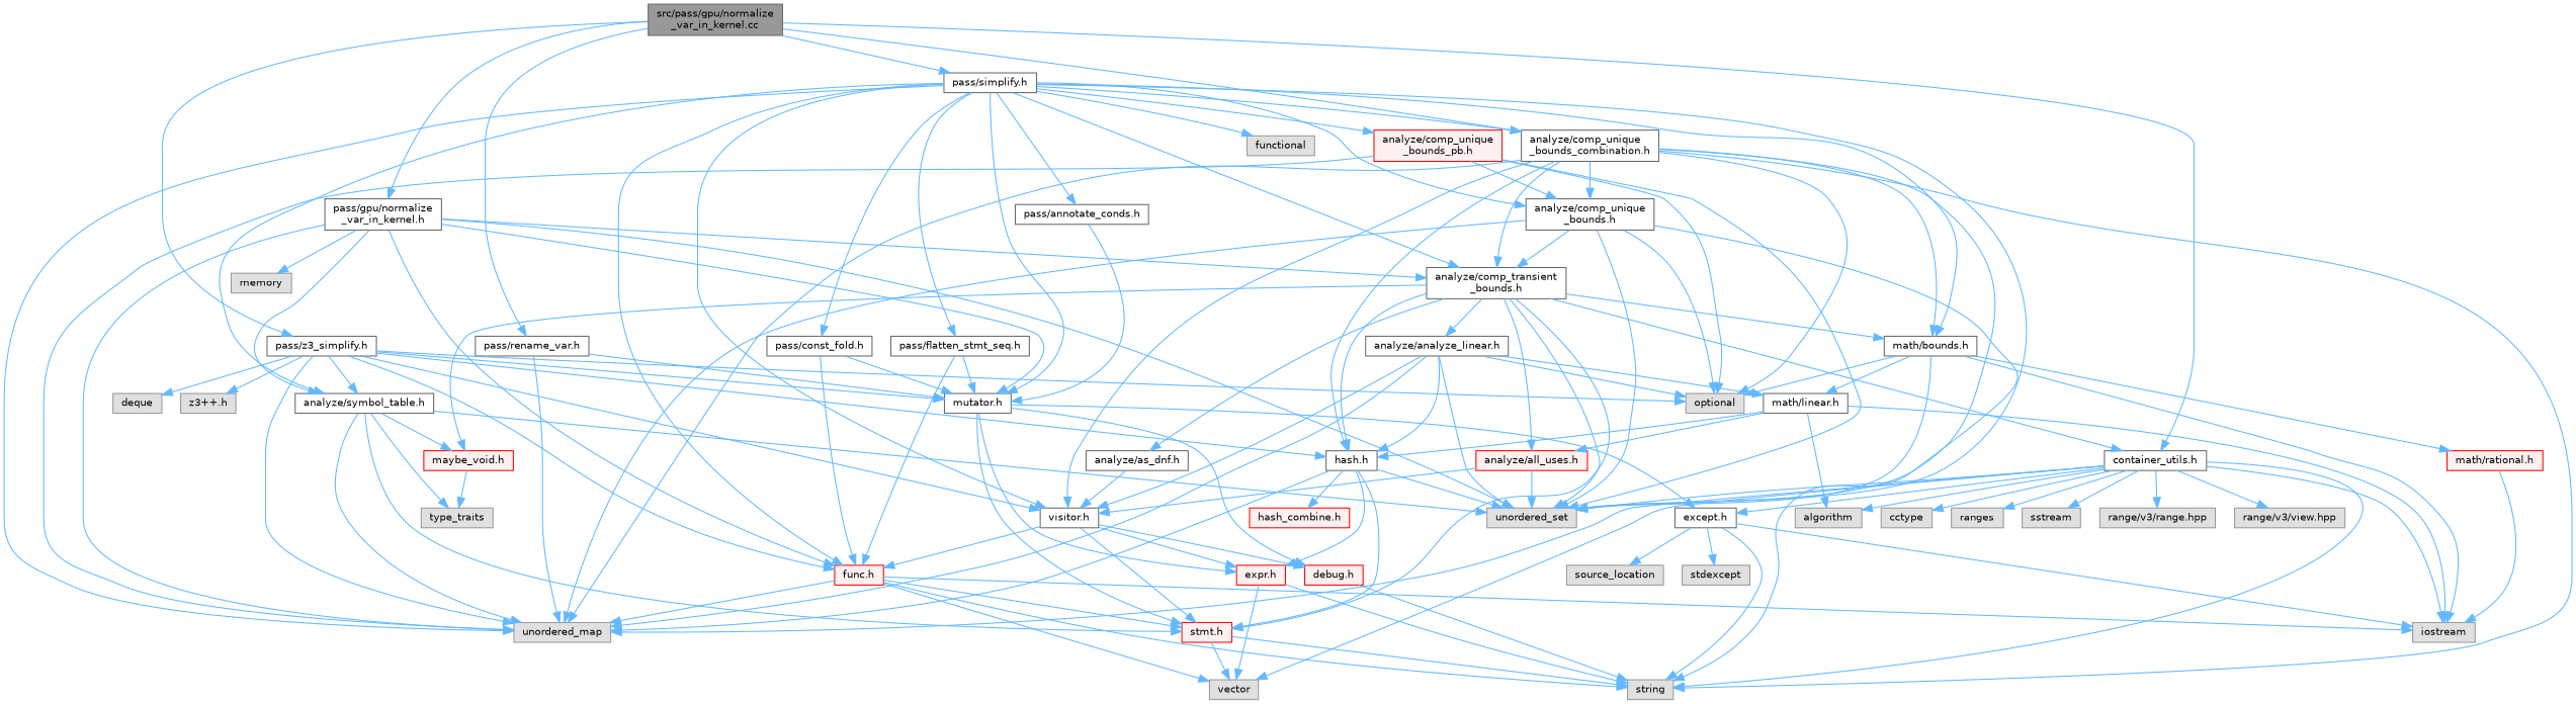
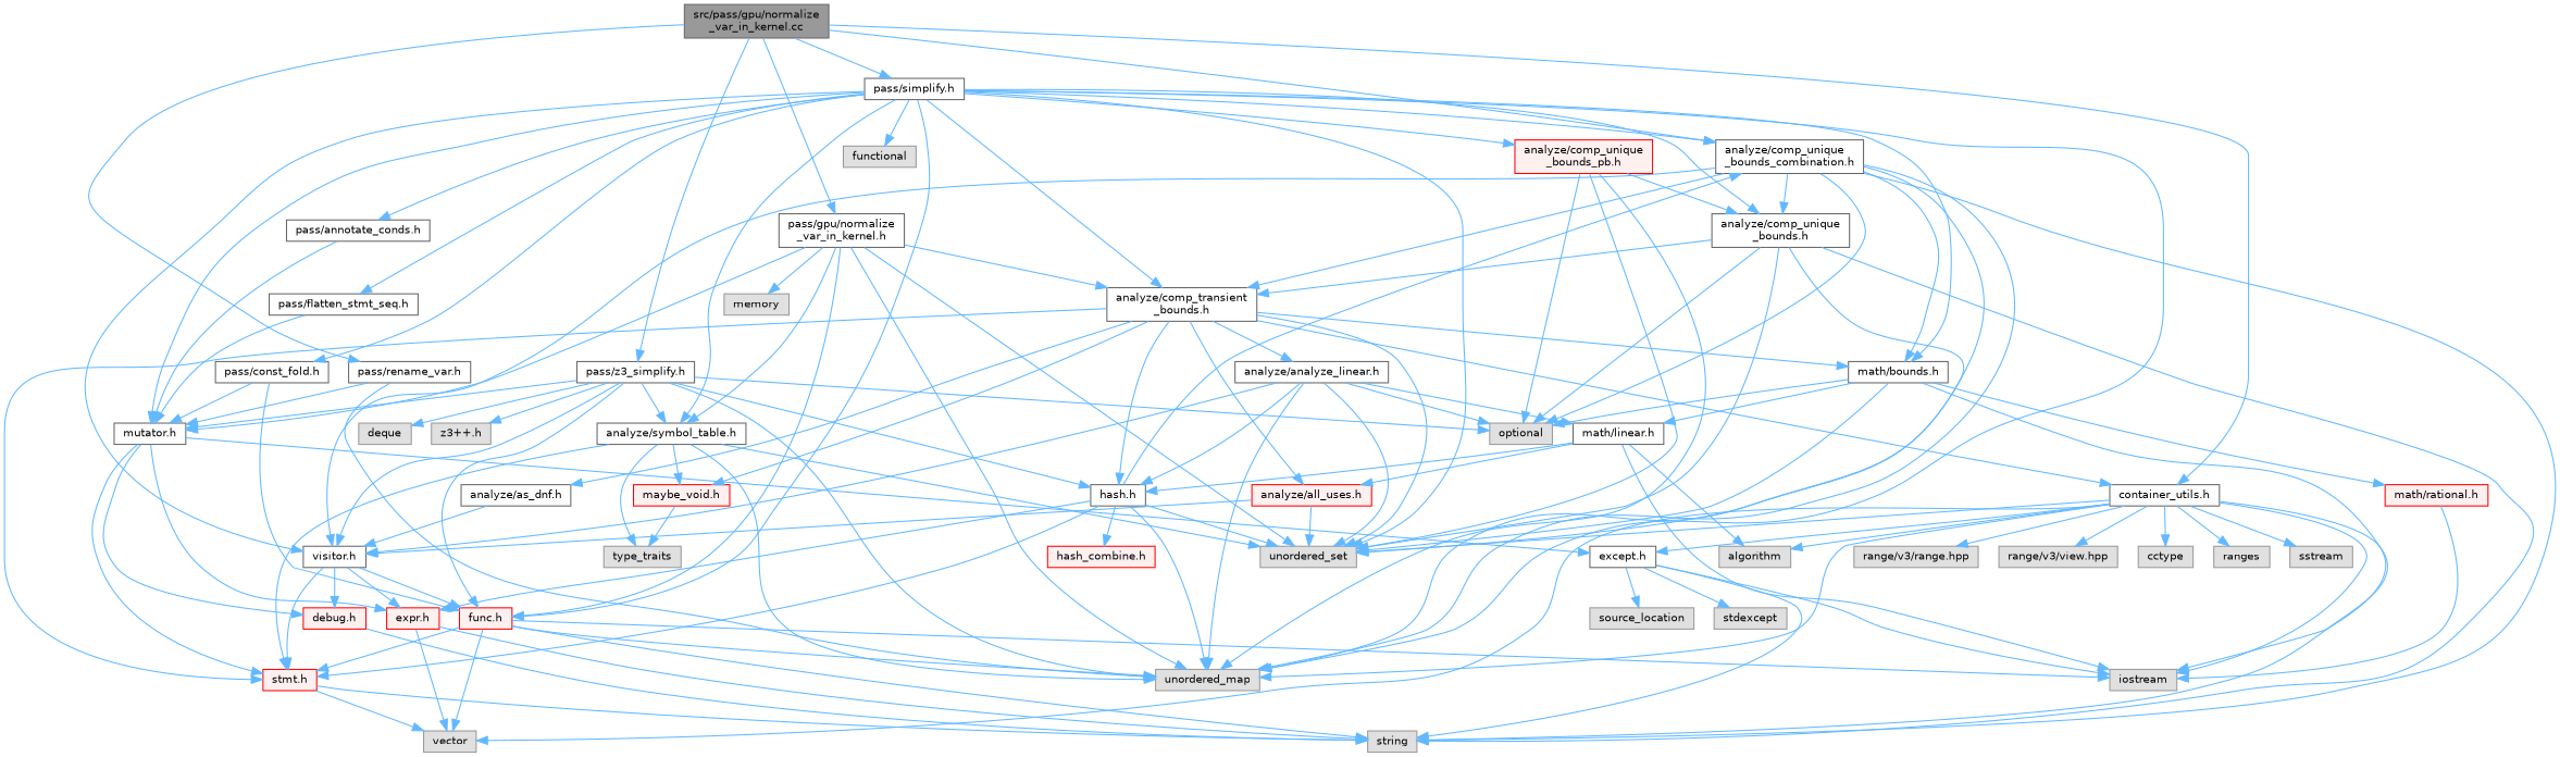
  digraph {
    node [color=grey40 fillcolor=white fontname=Helvetica fontsize=10 shape=box style=filled]
    edge [color=steelblue1 fontname=Helvetica fontsize=10 labelfontname=Helvetica labelfontsize=10 style=solid]
    n1 [color=gray40 fillcolor=grey60 fontcolor=black height=0.2 label="src/pass/gpu/normalize\l_var_in_kernel.cc" width=0.4]
    n2 [height=0.2 label="analyze/comp_unique\l_bounds_combination.h" width=0.4]
    n3 [height=0.2 label="container_utils.h" width=0.4]
    n4 [height=0.2 label="pass/gpu/normalize\l_var_in_kernel.h" width=0.4]
    n5 [height=0.2 label="pass/rename_var.h" width=0.4]
    n6 [height=0.2 label="pass/simplify.h" width=0.4]
    n7 [height=0.2 label="pass/z3_simplify.h" width=0.4]
    n8 [color=grey60 fillcolor="#E0E0E0" height=0.2 label=optional width=0.4]
    n9 [color=grey60 fillcolor="#E0E0E0" height=0.2 label=string width=0.4]
    n10 [color=grey60 fillcolor="#E0E0E0" height=0.2 label=unordered_map width=0.4]
    n11 [color=grey60 fillcolor="#E0E0E0" height=0.2 label=unordered_set width=0.4]
    n12 [height=0.2 label="analyze/comp_transient\l_bounds.h" width=0.4]
    n13 [height=0.2 label="visitor.h" width=0.4]
    n14 [height=0.2 label="hash.h" width=0.4]
    n15 [height=0.2 label="math/bounds.h" width=0.4]
    n16 [height=0.2 label="analyze/comp_unique\l_bounds.h" width=0.4]
    n17 [color=grey60 fillcolor="#E0E0E0" height=0.2 label=vector width=0.4]
    n18 [color=grey60 fillcolor="#E0E0E0" height=0.2 label=iostream width=0.4]
    n19 [color=grey60 fillcolor="#E0E0E0" height=0.2 label=algorithm width=0.4]
    n20 [color=grey60 fillcolor="#E0E0E0" height=0.2 label=cctype width=0.4]
    n21 [color=grey60 fillcolor="#E0E0E0" height=0.2 label=ranges width=0.4]
    n22 [color=grey60 fillcolor="#E0E0E0" height=0.2 label=sstream width=0.4]
    n23 [color=grey60 fillcolor="#E0E0E0" height=0.2 label="range/v3/range.hpp" width=0.4]
    n24 [color=grey60 fillcolor="#E0E0E0" height=0.2 label="range/v3/view.hpp" width=0.4]
    n25 [height=0.2 label="except.h" width=0.4]
    n26 [color=red fillcolor="#FFF0F0" height=0.2 label="func.h" width=0.4]
    n27 [height=0.2 label="analyze/symbol_table.h" width=0.4]
    n28 [color=grey60 fillcolor="#E0E0E0" height=0.2 label=memory width=0.4]
    n29 [height=0.2 label="mutator.h" width=0.4]
    n30 [color=grey60 fillcolor="#E0E0E0" height=0.2 label=functional width=0.4]
    n31 [color=red fillcolor="#FFF0F0" height=0.2 label="analyze/comp_unique\l_bounds_pb.h" width=0.4]
    n32 [height=0.2 label="pass/annotate_conds.h" width=0.4]
    n33 [height=0.2 label="pass/const_fold.h" width=0.4]
    n34 [height=0.2 label="pass/flatten_stmt_seq.h" width=0.4]
    n35 [color=grey60 fillcolor="#E0E0E0" height=0.2 label=deque width=0.4]
    n36 [color=grey60 fillcolor="#E0E0E0" height=0.2 label="z3++.h" width=0.4]
    n37 [color=red fillcolor="#FFF0F0" height=0.2 label="analyze/all_uses.h" width=0.4]
    n38 [color=red fillcolor="#FFF0F0" height=0.2 label="stmt.h" width=0.4]
    n39 [height=0.2 label="analyze/analyze_linear.h" width=0.4]
    n40 [height=0.2 label="analyze/as_dnf.h" width=0.4]
    n41 [color=red fillcolor="#FFF0F0" height=0.2 label="maybe_void.h" width=0.4]
    n42 [color=red fillcolor="#FFF0F0" height=0.2 label="debug.h" width=0.4]
    n43 [color=red fillcolor="#FFF0F0" height=0.2 label="expr.h" width=0.4]
    n44 [color=red fillcolor="#FFF0F0" height=0.2 label="hash_combine.h" width=0.4]
    n45 [height=0.2 label="math/linear.h" width=0.4]
    n46 [color=red fillcolor="#FFF0F0" height=0.2 label="math/rational.h" width=0.4]
    n47 [color=grey60 fillcolor="#E0E0E0" height=0.2 label=type_traits width=0.4]
    n48 [color=grey60 fillcolor="#E0E0E0" height=0.2 label=source_location width=0.4]
    n49 [color=grey60 fillcolor="#E0E0E0" height=0.2 label=stdexcept width=0.4]
    n1 -> n2
    n1 -> n3
    n1 -> n4
    n1 -> n5
    n1 -> n6
    n1 -> n7
    n2 -> n8
    n2 -> n9
    n2 -> n10
    n2 -> n11
    n2 -> n12
    n2 -> n13
-   n2 -> n14
+   n14 -> n2
    n2 -> n15
    n2 -> n16
    n3 -> n9
    n3 -> n10
    n3 -> n11
    n3 -> n17
    n3 -> n18
    n3 -> n19
    n3 -> n20
    n3 -> n21
    n3 -> n22
    n3 -> n23
    n3 -> n24
    n3 -> n25
    n4 -> n10
    n4 -> n11
    n4 -> n12
    n4 -> n26
    n4 -> n27
    n4 -> n28
    n4 -> n29
    n5 -> n10
    n5 -> n29
    n6 -> n2
    n6 -> n10
    n6 -> n11
    n6 -> n12
    n6 -> n13
    n6 -> n15
    n6 -> n16
    n6 -> n26
    n6 -> n27
    n6 -> n29
    n6 -> n30
    n6 -> n31
    n6 -> n32
    n6 -> n33
    n6 -> n34
    n7 -> n8
    n7 -> n10
    n7 -> n13
    n7 -> n14
    n7 -> n26
    n7 -> n27
    n7 -> n29
    n7 -> n35
    n7 -> n36
    n12 -> n3
    n12 -> n11
    n12 -> n14
    n12 -> n15
    n12 -> n37
    n12 -> n38
    n12 -> n39
    n12 -> n40
    n12 -> n41
    n13 -> n26
    n13 -> n38
    n13 -> n42
    n13 -> n43
    n14 -> n10
    n14 -> n11
    n14 -> n38
    n14 -> n43
    n14 -> n44
    n15 -> n8
    n15 -> n11
    n15 -> n18
    n15 -> n45
    n15 -> n46
    n16 -> n8
    n16 -> n9
    n16 -> n10
    n16 -> n11
    n16 -> n12
    n25 -> n9
    n25 -> n18
    n25 -> n48
    n25 -> n49
    n26 -> n9
    n26 -> n10
    n26 -> n17
    n26 -> n18
    n26 -> n38
    n27 -> n10
    n27 -> n11
    n27 -> n38
    n27 -> n41
    n27 -> n47
    n29 -> n25
    n29 -> n38
    n29 -> n42
    n29 -> n43
    n31 -> n8
    n31 -> n10
    n31 -> n11
    n31 -> n16
    n32 -> n29
    n33 -> n26
    n33 -> n29
-   n34 -> n26
    n34 -> n29
    n37 -> n11
    n37 -> n13
    n38 -> n9
    n38 -> n17
    n39 -> n8
    n39 -> n10
    n39 -> n11
    n39 -> n13
    n39 -> n14
    n39 -> n45
    n40 -> n13
    n41 -> n47
    n42 -> n9
    n43 -> n9
    n43 -> n17
    n45 -> n14
    n45 -> n18
    n45 -> n19
    n45 -> n37
    n46 -> n18
  }
